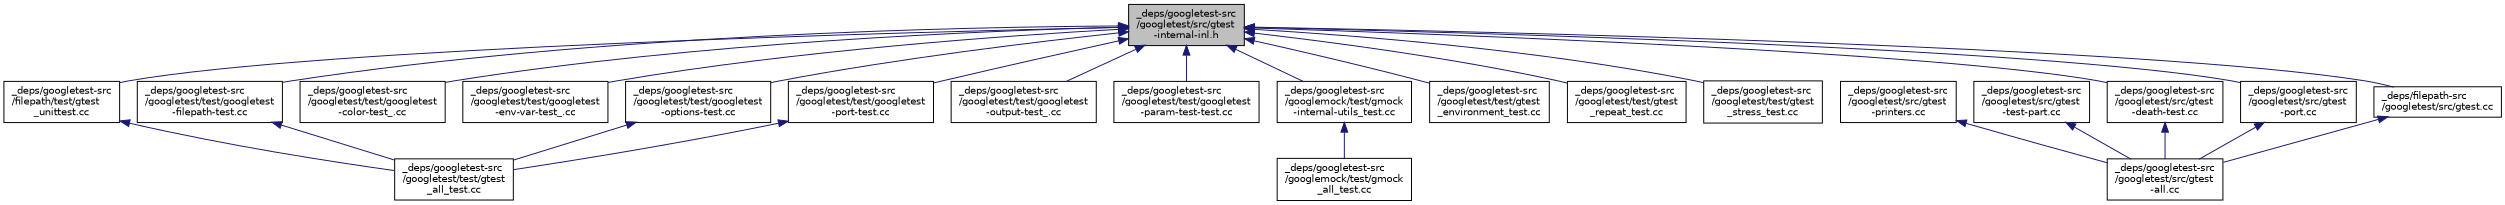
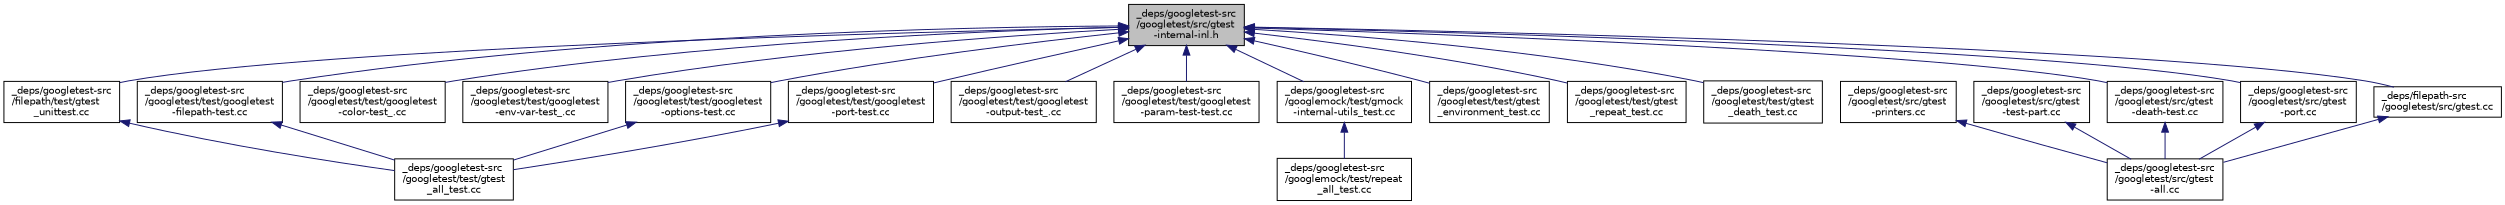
  digraph {
    fontname="DejaVu Sans"
    node [color=black fillcolor=white fontname="DejaVu Sans" fontsize=10 shape=record style=filled]
    edge [color=midnightblue dir=back fontname="DejaVu Sans" fontsize=10 labelfontname=Helvetica labelfontsize=10 style=solid]
    n1 [fillcolor=grey75 fontcolor=black height=0.2 label="_deps/googletest-src\l/googletest/src/gtest\l-internal-inl.h" width=0.4]
    n2 [height=0.2 label="_deps/googletest-src\l/googlemock/test/gmock\l-internal-utils_test.cc" width=0.4]
    n3 [height=0.2 label="_deps/googletest-src\l/googletest/src/gtest\l-death-test.cc" width=0.4]
    n4 [height=0.2 label="_deps/googletest-src\l/googletest/src/gtest\l-port.cc" width=0.4]
    n5 [height=0.2 label="_deps/filepath-src\l/googletest/src/gtest.cc" width=0.4]
    n6 [height=0.2 label="_deps/googletest-src\l/googletest/test/googletest\l-color-test_.cc" width=0.4]
    n7 [height=0.2 label="_deps/googletest-src\l/googletest/test/googletest\l-env-var-test_.cc" width=0.4]
    n8 [height=0.2 label="_deps/googletest-src\l/googletest/test/googletest\l-filepath-test.cc" width=0.4]
    n9 [height=0.2 label="_deps/googletest-src\l/googletest/test/googletest\l-options-test.cc" width=0.4]
    n10 [height=0.2 label="_deps/googletest-src\l/googletest/test/googletest\l-output-test_.cc" width=0.4]
    n11 [height=0.2 label="_deps/googletest-src\l/googletest/test/googletest\l-param-test-test.cc" width=0.4]
    n12 [height=0.2 label="_deps/googletest-src\l/googletest/test/googletest\l-port-test.cc" width=0.4]
    n13 [height=0.2 label="_deps/googletest-src\l/googletest/test/gtest\l_environment_test.cc" width=0.4]
    n14 [height=0.2 label="_deps/googletest-src\l/googletest/test/gtest\l_repeat_test.cc" width=0.4]
-   n15 [height=0.2 label="_deps/googletest-src\l/googletest/test/gtest\l_stress_test.cc" width=0.4]
+   n15 [height=0.2 label="_deps/googletest-src\l/googletest/test/gtest\l_death_test.cc" width=0.4]
    n16 [height=0.2 label="_deps/googletest-src\l/filepath/test/gtest\l_unittest.cc" width=0.4]
-   n17 [height=0.2 label="_deps/googletest-src\l/googlemock/test/gmock\l_all_test.cc" width=0.4]
+   n17 [height=0.2 label="_deps/googletest-src\l/googlemock/test/repeat\l_all_test.cc" width=0.4]
    n18 [height=0.2 label="_deps/googletest-src\l/googletest/src/gtest\l-all.cc" width=0.4]
    n19 [height=0.2 label="_deps/googletest-src\l/googletest/src/gtest\l-printers.cc" width=0.4]
    n20 [height=0.2 label="_deps/googletest-src\l/googletest/src/gtest\l-test-part.cc" width=0.4]
    n21 [height=0.2 label="_deps/googletest-src\l/googletest/test/gtest\l_all_test.cc" width=0.4]
    n1 -> n2
    n1 -> n3
    n1 -> n4
    n1 -> n5
    n1 -> n6
    n1 -> n7
    n1 -> n8
    n1 -> n9
    n1 -> n10
    n1 -> n11
    n1 -> n12
    n1 -> n13
    n1 -> n14
    n1 -> n15
    n1 -> n16
    n2 -> n17
    n3 -> n18
    n4 -> n18
    n5 -> n18
    n8 -> n21
    n9 -> n21
    n12 -> n21
    n16 -> n21
    n19 -> n18
    n20 -> n18
  }
